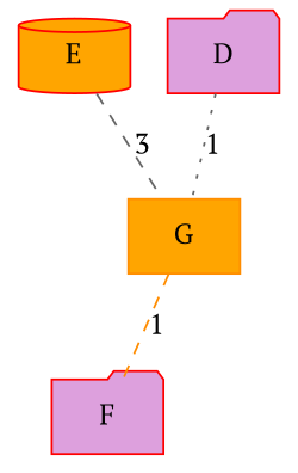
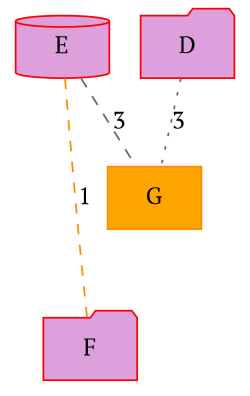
  graph {
    fontname="PT Serif"
    node [color=red fillcolor=orange fontname="PT Serif" shape=folder style=filled]
    edge [color=gray40 fontname="PT Serif" style=dashed]
-   E [shape=cylinder]
+   E [fillcolor=plum shape=cylinder]
    G [color=darkorange shape=box]
    F [fillcolor=plum]
    D [fillcolor=plum]
    E -- G [label=3]
-   G -- F [color=darkorange label=1]
-   D -- G [label=1 style=dotted]
+   E -- F [color=darkorange label=1]
+   D -- G [label=3 style=dotted]
  }
